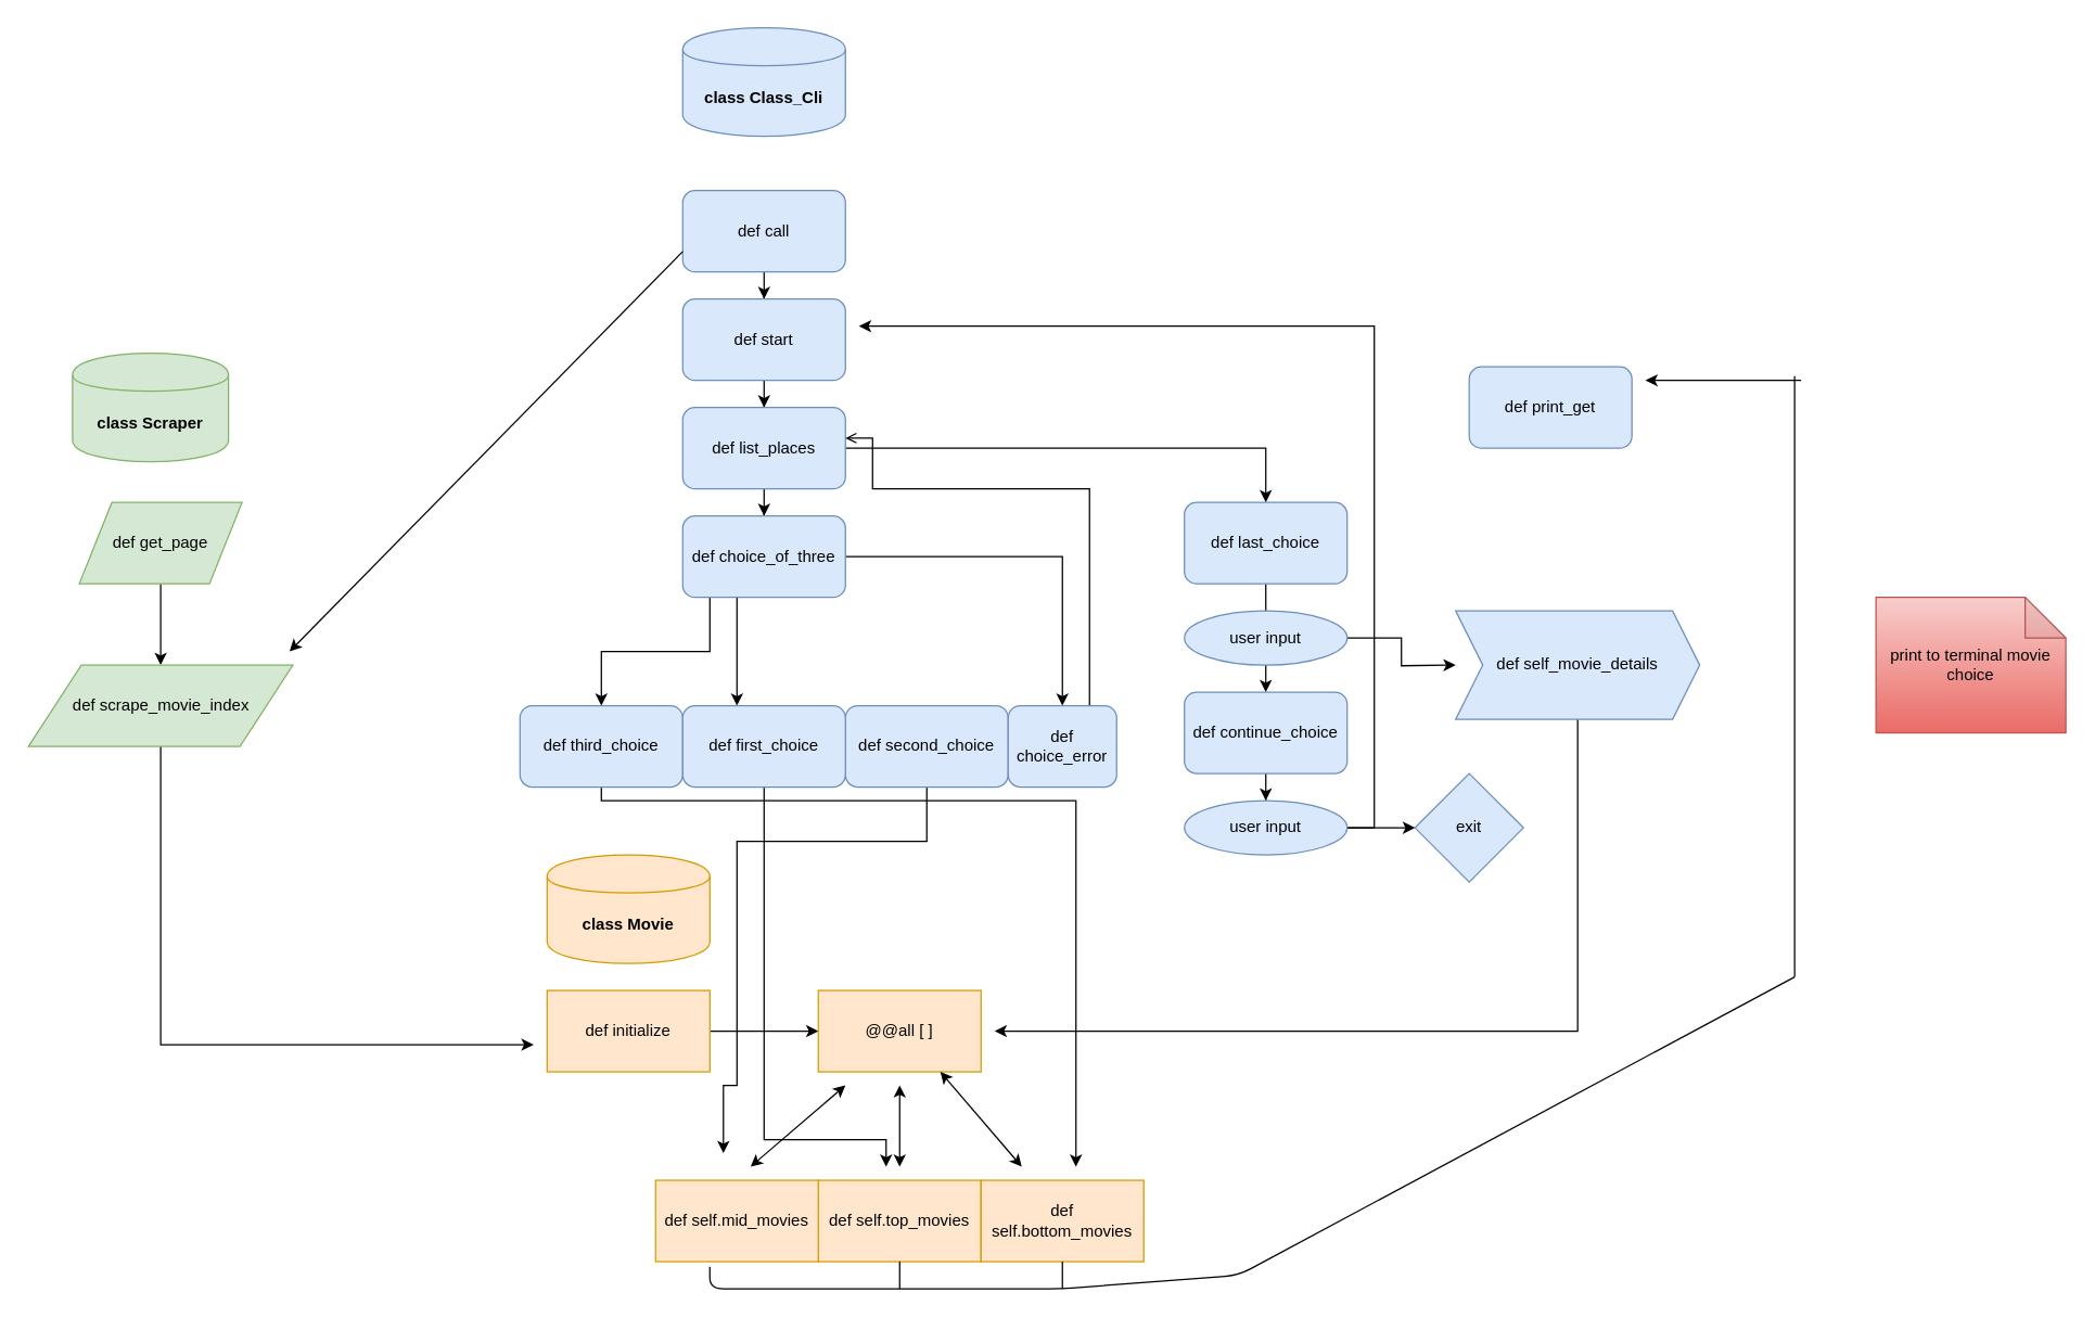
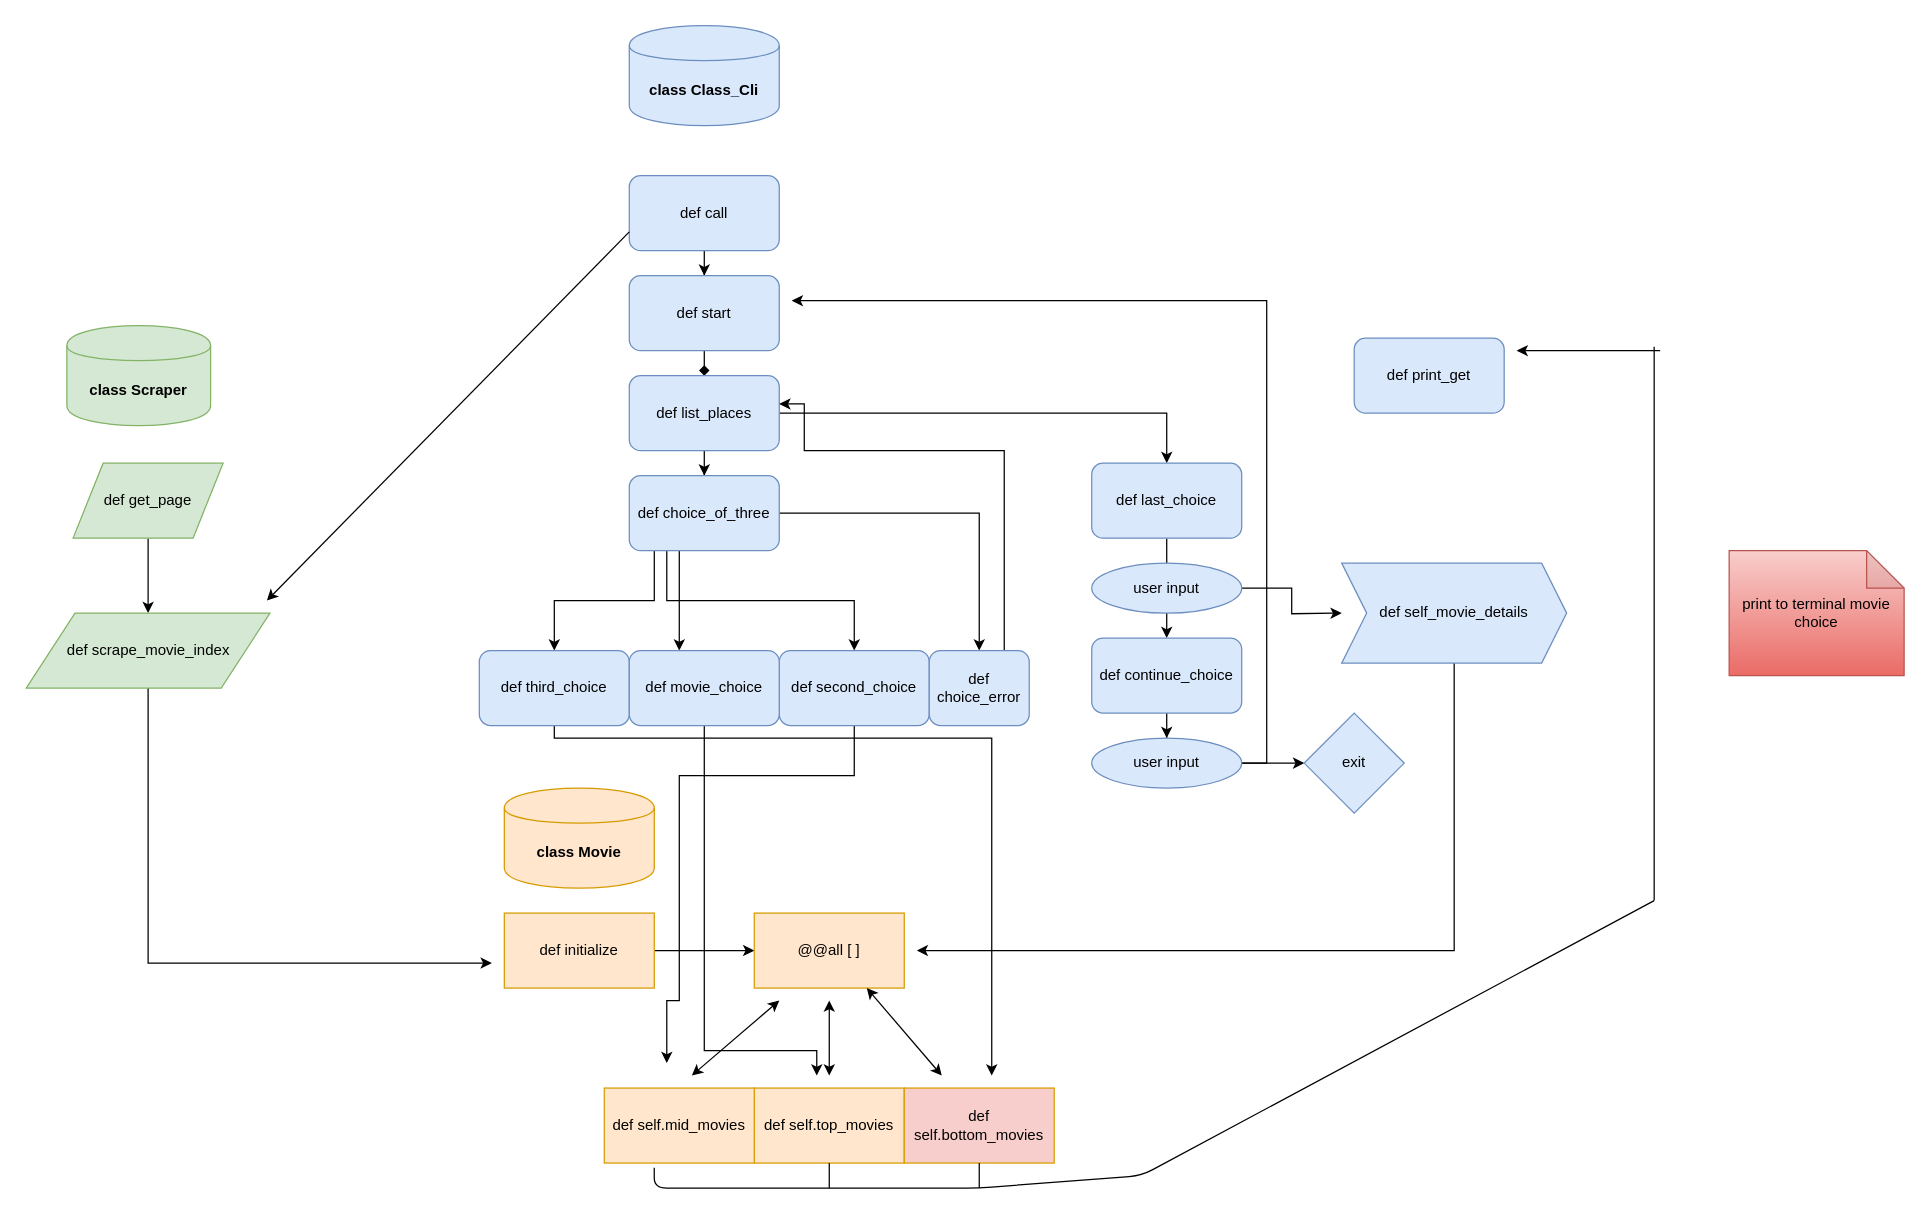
  <mxCell id="0" />
  <mxCell id="1" parent="0" />
  <mxCell id="2" value="" style="edgeStyle=orthogonalEdgeStyle;rounded=0;orthogonalLoop=1;jettySize=auto;html=1;" edge="1" parent="1" source="3" target="5"><mxGeometry relative="1" as="geometry" /></mxCell>
  <mxCell id="3" value="def call" style="rounded=1;whiteSpace=wrap;html=1;fillColor=#dae8fc;strokeColor=#6c8ebf;" vertex="1" parent="1"><mxGeometry x="503" y="140" width="120" height="60" as="geometry" /></mxCell>
- <mxCell id="4" value="" style="edgeStyle=orthogonalEdgeStyle;rounded=0;orthogonalLoop=1;jettySize=auto;html=1;" edge="1" parent="1" source="5" target="8"><mxGeometry relative="1" as="geometry" /></mxCell>
+ <mxCell id="4" value="" style="edgeStyle=orthogonalEdgeStyle;rounded=0;orthogonalLoop=1;jettySize=auto;html=1;endArrow=diamond;" edge="1" parent="1" source="5" target="8"><mxGeometry relative="1" as="geometry" /></mxCell>
  <mxCell id="5" value="def start" style="rounded=1;whiteSpace=wrap;html=1;fillColor=#dae8fc;strokeColor=#6c8ebf;" vertex="1" parent="1"><mxGeometry x="503" y="220" width="120" height="60" as="geometry" /></mxCell>
  <mxCell id="6" value="" style="edgeStyle=orthogonalEdgeStyle;rounded=0;orthogonalLoop=1;jettySize=auto;html=1;" edge="1" parent="1" source="8" target="17"><mxGeometry relative="1" as="geometry" /></mxCell>
  <mxCell id="7" value="" style="edgeStyle=orthogonalEdgeStyle;rounded=0;orthogonalLoop=1;jettySize=auto;html=1;" edge="1" parent="1" source="8" target="10"><mxGeometry relative="1" as="geometry" /></mxCell>
  <mxCell id="8" value="def list_places" style="rounded=1;whiteSpace=wrap;html=1;fillColor=#dae8fc;strokeColor=#6c8ebf;" vertex="1" parent="1"><mxGeometry x="503" y="300" width="120" height="60" as="geometry" /></mxCell>
  <mxCell id="9" value="" style="edgeStyle=orthogonalEdgeStyle;rounded=0;orthogonalLoop=1;jettySize=auto;html=1;" edge="1" parent="1" source="10" target="12"><mxGeometry relative="1" as="geometry" /></mxCell>
  <mxCell id="10" value="def last_choice" style="rounded=1;whiteSpace=wrap;html=1;fillColor=#dae8fc;strokeColor=#6c8ebf;" vertex="1" parent="1"><mxGeometry x="873" y="370" width="120" height="60" as="geometry" /></mxCell>
  <mxCell id="11" value="" style="edgeStyle=orthogonalEdgeStyle;rounded=0;orthogonalLoop=1;jettySize=auto;html=1;" edge="1" parent="1" source="12" target="32"><mxGeometry relative="1" as="geometry" /></mxCell>
  <mxCell id="12" value="def continue_choice" style="rounded=1;whiteSpace=wrap;html=1;fillColor=#dae8fc;strokeColor=#6c8ebf;" vertex="1" parent="1"><mxGeometry x="873" y="510" width="120" height="60" as="geometry" /></mxCell>
  <mxCell id="13" value="" style="edgeStyle=orthogonalEdgeStyle;rounded=0;orthogonalLoop=1;jettySize=auto;html=1;" edge="1" parent="1" source="17" target="23"><mxGeometry relative="1" as="geometry"><Array as="points"><mxPoint x="543" y="450" /><mxPoint x="543" y="450" /></Array></mxGeometry></mxCell>
+ <mxCell id="14" value="" style="edgeStyle=orthogonalEdgeStyle;rounded=0;orthogonalLoop=1;jettySize=auto;html=1;" edge="1" parent="1" source="17" target="21"><mxGeometry relative="1" as="geometry"><Array as="points"><mxPoint x="533" y="480" /><mxPoint x="683" y="480" /></Array></mxGeometry></mxCell>
  <mxCell id="15" value="" style="edgeStyle=orthogonalEdgeStyle;rounded=0;orthogonalLoop=1;jettySize=auto;html=1;" edge="1" parent="1" source="17" target="19"><mxGeometry relative="1" as="geometry"><Array as="points"><mxPoint x="523" y="480" /><mxPoint x="443" y="480" /></Array></mxGeometry></mxCell>
  <mxCell id="16" value="" style="edgeStyle=orthogonalEdgeStyle;rounded=0;orthogonalLoop=1;jettySize=auto;html=1;" edge="1" parent="1" source="17" target="25"><mxGeometry relative="1" as="geometry"><mxPoint x="803" y="520" as="targetPoint" /></mxGeometry></mxCell>
  <mxCell id="17" value="def choice_of_three" style="rounded=1;whiteSpace=wrap;html=1;fillColor=#dae8fc;strokeColor=#6c8ebf;" vertex="1" parent="1"><mxGeometry x="503" y="380" width="120" height="60" as="geometry" /></mxCell>
  <mxCell id="18" value="" style="edgeStyle=orthogonalEdgeStyle;rounded=0;orthogonalLoop=1;jettySize=auto;html=1;" edge="1" parent="1" source="19"><mxGeometry relative="1" as="geometry"><mxPoint x="793" y="860" as="targetPoint" /><Array as="points"><mxPoint x="443" y="590" /><mxPoint x="793" y="590" /></Array></mxGeometry></mxCell>
  <mxCell id="19" value="def third_choice" style="rounded=1;whiteSpace=wrap;html=1;fillColor=#dae8fc;strokeColor=#6c8ebf;" vertex="1" parent="1"><mxGeometry x="383" y="520" width="120" height="60" as="geometry" /></mxCell>
  <mxCell id="20" value="" style="edgeStyle=orthogonalEdgeStyle;rounded=0;orthogonalLoop=1;jettySize=auto;html=1;" edge="1" parent="1" source="21"><mxGeometry relative="1" as="geometry"><mxPoint x="533" y="850" as="targetPoint" /><Array as="points"><mxPoint x="683" y="620" /><mxPoint x="543" y="620" /><mxPoint x="543" y="800" /><mxPoint x="533" y="800" /></Array></mxGeometry></mxCell>
  <mxCell id="21" value="def second_choice" style="rounded=1;whiteSpace=wrap;html=1;fillColor=#dae8fc;strokeColor=#6c8ebf;" vertex="1" parent="1"><mxGeometry x="623" y="520" width="120" height="60" as="geometry" /></mxCell>
  <mxCell id="22" value="" style="edgeStyle=orthogonalEdgeStyle;rounded=0;orthogonalLoop=1;jettySize=auto;html=1;" edge="1" parent="1" source="23"><mxGeometry relative="1" as="geometry"><mxPoint x="653" y="860" as="targetPoint" /><Array as="points"><mxPoint x="563" y="840" /></Array></mxGeometry></mxCell>
- <mxCell id="23" value="def first_choice" style="rounded=1;whiteSpace=wrap;html=1;fillColor=#dae8fc;strokeColor=#6c8ebf;" vertex="1" parent="1"><mxGeometry x="503" y="520" width="120" height="60" as="geometry" /></mxCell>
- <mxCell id="24" value="" style="edgeStyle=orthogonalEdgeStyle;rounded=0;orthogonalLoop=1;jettySize=auto;html=1;entryX=1;entryY=0.377;entryDx=0;entryDy=0;entryPerimeter=0;endArrow=open;" edge="1" parent="1" source="25" target="8"><mxGeometry relative="1" as="geometry"><mxPoint x="643" y="320" as="targetPoint" /><Array as="points"><mxPoint x="803" y="360" /><mxPoint x="643" y="360" /><mxPoint x="643" y="323" /></Array></mxGeometry></mxCell>
+ <mxCell id="23" value="def movie_choice" style="rounded=1;whiteSpace=wrap;html=1;fillColor=#dae8fc;strokeColor=#6c8ebf;" vertex="1" parent="1"><mxGeometry x="503" y="520" width="120" height="60" as="geometry" /></mxCell>
+ <mxCell id="24" value="" style="edgeStyle=orthogonalEdgeStyle;rounded=0;orthogonalLoop=1;jettySize=auto;html=1;entryX=1;entryY=0.377;entryDx=0;entryDy=0;entryPerimeter=0;" edge="1" parent="1" source="25" target="8"><mxGeometry relative="1" as="geometry"><mxPoint x="643" y="320" as="targetPoint" /><Array as="points"><mxPoint x="803" y="360" /><mxPoint x="643" y="360" /><mxPoint x="643" y="323" /></Array></mxGeometry></mxCell>
  <mxCell id="25" value="def choice_error" style="rounded=1;whiteSpace=wrap;html=1;fillColor=#dae8fc;strokeColor=#6c8ebf;" vertex="1" parent="1"><mxGeometry x="743" y="520" width="80" height="60" as="geometry" /></mxCell>
  <mxCell id="26" value="" style="edgeStyle=orthogonalEdgeStyle;rounded=0;orthogonalLoop=1;jettySize=auto;html=1;" edge="1" parent="1" source="27"><mxGeometry relative="1" as="geometry"><mxPoint x="1073" y="490" as="targetPoint" /></mxGeometry></mxCell>
  <mxCell id="27" value="user input" style="ellipse;whiteSpace=wrap;html=1;fillColor=#dae8fc;strokeColor=#6c8ebf;" vertex="1" parent="1"><mxGeometry x="873" y="450" width="120" height="40" as="geometry" /></mxCell>
  <mxCell id="28" value="" style="edgeStyle=orthogonalEdgeStyle;rounded=0;orthogonalLoop=1;jettySize=auto;html=1;" edge="1" parent="1" source="29"><mxGeometry relative="1" as="geometry"><mxPoint x="733" y="760" as="targetPoint" /><Array as="points"><mxPoint x="1163" y="760" /></Array></mxGeometry></mxCell>
  <mxCell id="29" value="def self_movie_details" style="shape=step;perimeter=stepPerimeter;whiteSpace=wrap;html=1;fixedSize=1;fillColor=#dae8fc;strokeColor=#6c8ebf;" vertex="1" parent="1"><mxGeometry x="1073" y="450" width="180" height="80" as="geometry" /></mxCell>
  <mxCell id="30" value="" style="edgeStyle=orthogonalEdgeStyle;rounded=0;orthogonalLoop=1;jettySize=auto;html=1;" edge="1" parent="1" source="32"><mxGeometry relative="1" as="geometry"><mxPoint x="633" y="240" as="targetPoint" /><Array as="points"><mxPoint x="1013" y="610" /><mxPoint x="1013" y="240" /></Array></mxGeometry></mxCell>
  <mxCell id="31" value="" style="edgeStyle=orthogonalEdgeStyle;rounded=0;orthogonalLoop=1;jettySize=auto;html=1;" edge="1" parent="1" source="32" target="33"><mxGeometry relative="1" as="geometry" /></mxCell>
  <mxCell id="32" value="user input" style="ellipse;whiteSpace=wrap;html=1;fillColor=#dae8fc;strokeColor=#6c8ebf;" vertex="1" parent="1"><mxGeometry x="873" y="590" width="120" height="40" as="geometry" /></mxCell>
  <mxCell id="33" value="exit" style="rhombus;whiteSpace=wrap;html=1;fillColor=#dae8fc;strokeColor=#6c8ebf;" vertex="1" parent="1"><mxGeometry x="1043" y="570" width="80" height="80" as="geometry" /></mxCell>
  <mxCell id="34" value="" style="edgeStyle=orthogonalEdgeStyle;rounded=0;orthogonalLoop=1;jettySize=auto;html=1;" edge="1" parent="1" source="35" target="36"><mxGeometry relative="1" as="geometry" /></mxCell>
  <mxCell id="35" value="def initialize" style="rounded=0;whiteSpace=wrap;html=1;fillColor=#ffe6cc;strokeColor=#d79b00;" vertex="1" parent="1"><mxGeometry x="403" y="730" width="120" height="60" as="geometry" /></mxCell>
  <mxCell id="36" value="@@all [ ]" style="rounded=0;whiteSpace=wrap;html=1;fillColor=#ffe6cc;strokeColor=#d79b00;" vertex="1" parent="1"><mxGeometry x="603" y="730" width="120" height="60" as="geometry" /></mxCell>
  <mxCell id="37" value="def self.top_movies" style="rounded=0;whiteSpace=wrap;html=1;fillColor=#ffe6cc;strokeColor=#d79b00;" vertex="1" parent="1"><mxGeometry x="603" y="870" width="120" height="60" as="geometry" /></mxCell>
  <mxCell id="38" value="def self.mid_movies" style="rounded=0;whiteSpace=wrap;html=1;fillColor=#ffe6cc;strokeColor=#d79b00;" vertex="1" parent="1"><mxGeometry y="870" width="120" height="60" as="geometry" x="483" /></mxCell>
- <mxCell id="39" value="def self.bottom_movies" style="rounded=0;whiteSpace=wrap;html=1;fillColor=#ffe6cc;strokeColor=#d79b00;" vertex="1" parent="1"><mxGeometry x="723" y="870" width="120" height="60" as="geometry" /></mxCell>
+ <mxCell id="39" value="def self.bottom_movies" style="rounded=0;whiteSpace=wrap;html=1;fillColor=#f8cecc;strokeColor=#d79b00;" vertex="1" parent="1"><mxGeometry x="723" y="870" width="120" height="60" as="geometry" /></mxCell>
  <mxCell id="40" value="def print_get" style="rounded=1;whiteSpace=wrap;html=1;fillColor=#dae8fc;strokeColor=#6c8ebf;" vertex="1" parent="1"><mxGeometry x="1083" y="270" width="120" height="60" as="geometry" /></mxCell>
  <mxCell id="41" value="" style="endArrow=none;html=1;exitX=0.333;exitY=1.063;exitDx=0;exitDy=0;exitPerimeter=0;" edge="1" parent="1" source="38"><mxGeometry width="50" height="50" relative="1" as="geometry"><mxPoint x="883" y="810" as="sourcePoint" /><mxPoint x="1323" y="720" as="targetPoint" /><Array as="points"><mxPoint x="523" y="950" /><mxPoint x="753" y="950" /><mxPoint x="783" y="950" /><mxPoint x="913" y="940" /></Array></mxGeometry></mxCell>
  <mxCell id="42" value="" style="endArrow=none;html=1;" edge="1" parent="1"><mxGeometry width="50" height="50" relative="1" as="geometry"><mxPoint x="1323" y="720" as="sourcePoint" /><mxPoint x="1323" y="276.8" as="targetPoint" /></mxGeometry></mxCell>
  <mxCell id="43" value="" style="endArrow=classic;html=1;" edge="1" parent="1"><mxGeometry width="50" height="50" relative="1" as="geometry"><mxPoint x="1327.8" y="280" as="sourcePoint" /><mxPoint x="1213" y="280" as="targetPoint" /></mxGeometry></mxCell>
  <mxCell id="44" value="" style="endArrow=none;html=1;entryX=0.5;entryY=1;entryDx=0;entryDy=0;" edge="1" parent="1" target="37"><mxGeometry width="50" height="50" relative="1" as="geometry"><mxPoint x="663" y="950" as="sourcePoint" /><mxPoint x="703" y="860" as="targetPoint" /></mxGeometry></mxCell>
  <mxCell id="45" value="" style="endArrow=none;html=1;entryX=0.5;entryY=1;entryDx=0;entryDy=0;" edge="1" parent="1" target="39"><mxGeometry width="50" height="50" relative="1" as="geometry"><mxPoint x="783" y="950" as="sourcePoint" /><mxPoint x="703" y="860" as="targetPoint" /></mxGeometry></mxCell>
  <mxCell id="46" value="" style="endArrow=classic;startArrow=classic;html=1;entryX=0.75;entryY=1;entryDx=0;entryDy=0;" edge="1" parent="1" target="36"><mxGeometry width="50" height="50" relative="1" as="geometry"><mxPoint x="753" y="860" as="sourcePoint" /><mxPoint x="863" y="760" as="targetPoint" /></mxGeometry></mxCell>
  <mxCell id="47" value="" style="endArrow=classic;startArrow=classic;html=1;" edge="1" parent="1"><mxGeometry width="50" height="50" relative="1" as="geometry"><mxPoint x="663" y="860" as="sourcePoint" /><mxPoint x="663" y="800" as="targetPoint" /></mxGeometry></mxCell>
  <mxCell id="48" value="" style="endArrow=classic;startArrow=classic;html=1;" edge="1" parent="1"><mxGeometry width="50" height="50" relative="1" as="geometry"><mxPoint x="553" y="860" as="sourcePoint" /><mxPoint x="623" y="800" as="targetPoint" /></mxGeometry></mxCell>
  <mxCell id="49" value="" style="edgeStyle=orthogonalEdgeStyle;rounded=0;orthogonalLoop=1;jettySize=auto;html=1;" edge="1" parent="1" source="50" target="52"><mxGeometry relative="1" as="geometry" /></mxCell>
  <mxCell id="50" value="def get_page" style="shape=parallelogram;perimeter=parallelogramPerimeter;whiteSpace=wrap;html=1;fillColor=#d5e8d4;strokeColor=#82b366;" vertex="1" parent="1"><mxGeometry x="58" y="370" width="120" height="60" as="geometry" /></mxCell>
  <mxCell id="51" value="" style="edgeStyle=orthogonalEdgeStyle;rounded=0;orthogonalLoop=1;jettySize=auto;html=1;" edge="1" parent="1" source="52"><mxGeometry relative="1" as="geometry"><mxPoint x="393" y="770" as="targetPoint" /><Array as="points"><mxPoint x="118" y="770" /><mxPoint x="118" y="770" /></Array></mxGeometry></mxCell>
  <mxCell id="52" value="def scrape_movie_index" style="shape=parallelogram;perimeter=parallelogramPerimeter;whiteSpace=wrap;html=1;fillColor=#d5e8d4;strokeColor=#82b366;" vertex="1" parent="1"><mxGeometry x="20.5" y="490" width="195" height="60" as="geometry" /></mxCell>
  <mxCell id="53" value="" style="endArrow=classic;html=1;exitX=0;exitY=0.75;exitDx=0;exitDy=0;" edge="1" parent="1" source="3"><mxGeometry width="50" height="50" relative="1" as="geometry"><mxPoint x="493" y="180" as="sourcePoint" /><mxPoint x="213" y="480" as="targetPoint" /></mxGeometry></mxCell>
  <mxCell id="54" value="&lt;b&gt;class Scraper&lt;/b&gt;" style="shape=cylinder;whiteSpace=wrap;html=1;boundedLbl=1;backgroundOutline=1;fillColor=#d5e8d4;strokeColor=#82b366;" vertex="1" parent="1"><mxGeometry x="53" y="260" width="115" height="80" as="geometry" /></mxCell>
  <mxCell id="55" value="&lt;b&gt;class Class_Cli&lt;/b&gt;" style="shape=cylinder;whiteSpace=wrap;html=1;boundedLbl=1;backgroundOutline=1;fillColor=#dae8fc;strokeColor=#6c8ebf;" vertex="1" parent="1"><mxGeometry x="503" y="20" width="120" height="80" as="geometry" /></mxCell>
  <mxCell id="56" value="&lt;b&gt;class Movie&lt;/b&gt;" style="shape=cylinder;whiteSpace=wrap;html=1;boundedLbl=1;backgroundOutline=1;fillColor=#ffe6cc;strokeColor=#d79b00;" vertex="1" parent="1"><mxGeometry x="403" y="630" width="120" height="80" as="geometry" /></mxCell>
  <mxCell id="57" value="print to terminal movie choice" style="shape=note;whiteSpace=wrap;html=1;backgroundOutline=1;darkOpacity=0.05;fillColor=#f8cecc;strokeColor=#b85450;gradientColor=#ea6b66;" vertex="1" parent="1"><mxGeometry x="1383" y="440" width="140" height="100" as="geometry" /></mxCell>
